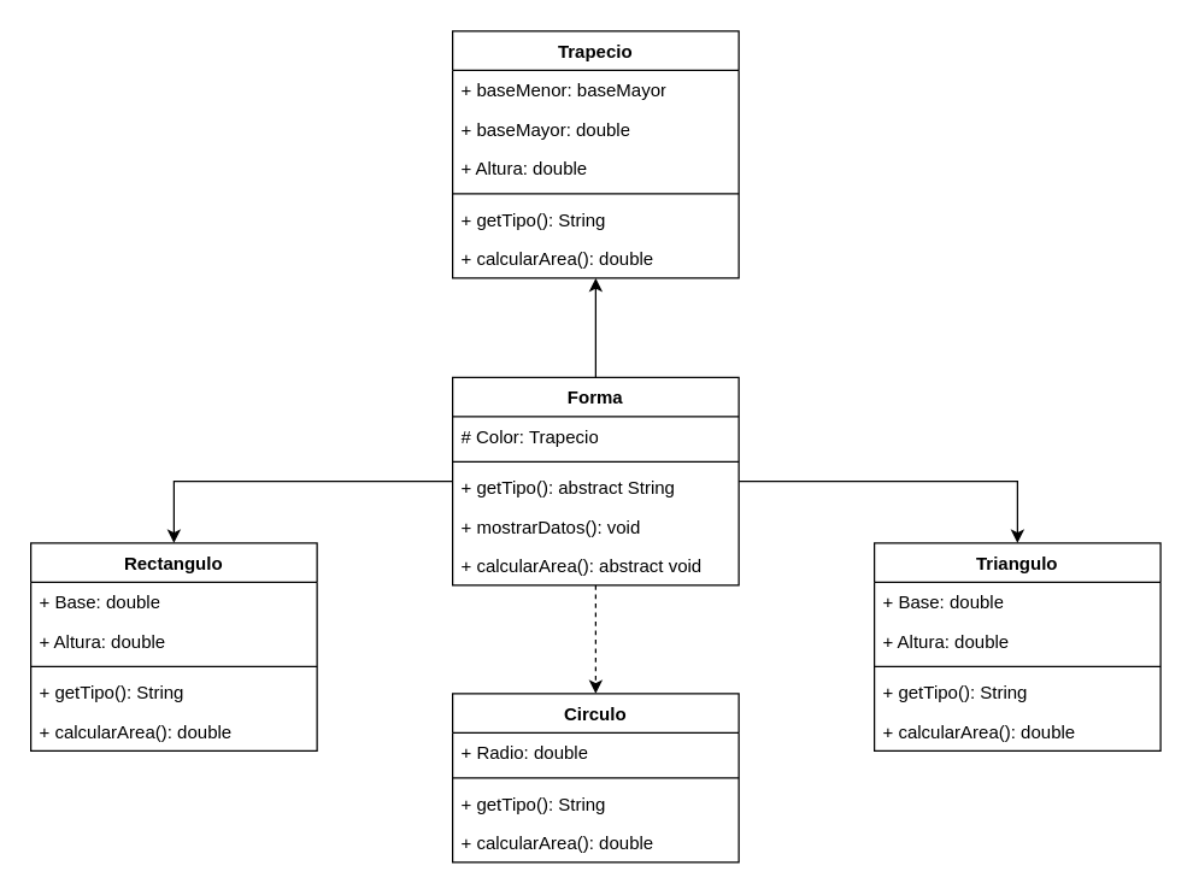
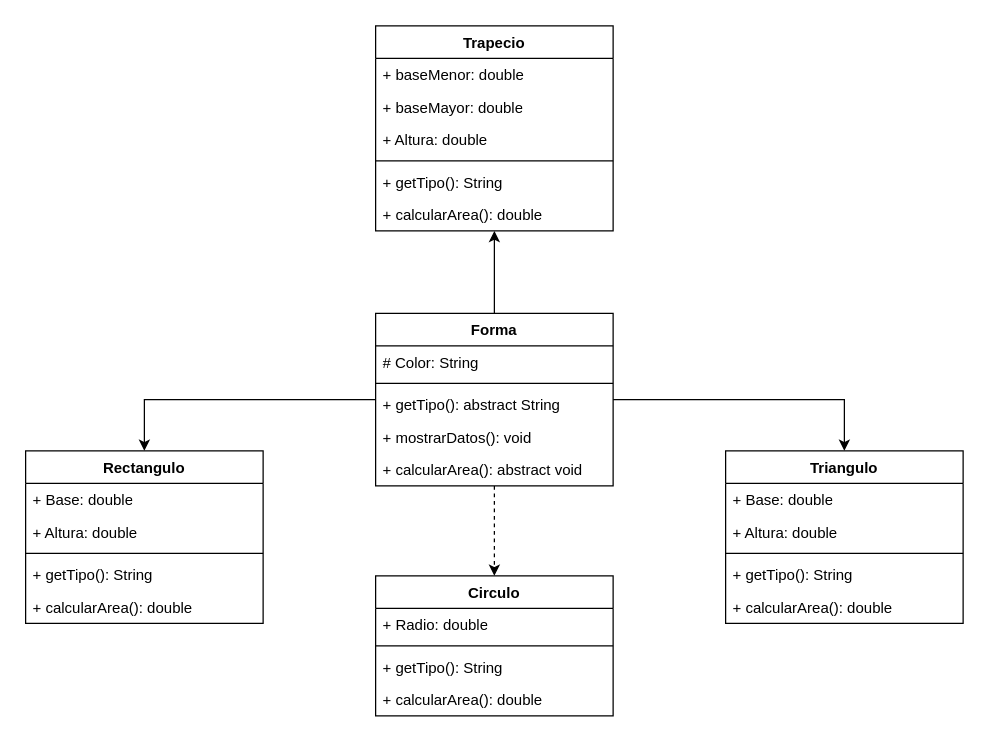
  <mxCell id="0" />
  <mxCell id="1" parent="0" />
  <mxCell id="2" style="edgeStyle=orthogonalEdgeStyle;rounded=0;orthogonalLoop=1;jettySize=auto;html=1;entryX=0.5;entryY=0;entryDx=0;entryDy=0;" parent="1" source="5" target="16" edge="1"><mxGeometry relative="1" as="geometry" /></mxCell>
  <mxCell id="3" style="edgeStyle=orthogonalEdgeStyle;rounded=0;orthogonalLoop=1;jettySize=auto;html=1;entryX=0.5;entryY=0;entryDx=0;entryDy=0;dashed=1;" parent="1" source="5" target="11" edge="1"><mxGeometry relative="1" as="geometry" /></mxCell>
  <mxCell id="4" style="edgeStyle=orthogonalEdgeStyle;rounded=0;orthogonalLoop=1;jettySize=auto;html=1;entryX=0.5;entryY=0;entryDx=0;entryDy=0;" parent="1" source="5" target="22" edge="1"><mxGeometry relative="1" as="geometry" /></mxCell>
  <mxCell id="5" value="Forma" style="swimlane;fontStyle=1;align=center;verticalAlign=top;childLayout=stackLayout;horizontal=1;startSize=26;horizontalStack=0;resizeParent=1;resizeParentMax=0;resizeLast=0;collapsible=1;marginBottom=0;whiteSpace=wrap;html=1;" parent="1" vertex="1"><mxGeometry x="300" y="250" width="190" height="138" as="geometry" /></mxCell>
- <mxCell id="6" value="# Color: Trapecio" style="text;strokeColor=none;fillColor=none;align=left;verticalAlign=top;spacingLeft=4;spacingRight=4;overflow=hidden;rotatable=0;points=[[0,0.5],[1,0.5]];portConstraint=eastwest;whiteSpace=wrap;html=1;" parent="5" vertex="1"><mxGeometry y="26" width="190" height="26" as="geometry" /></mxCell>
+ <mxCell id="6" value="# Color: String" style="text;strokeColor=none;fillColor=none;align=left;verticalAlign=top;spacingLeft=4;spacingRight=4;overflow=hidden;rotatable=0;points=[[0,0.5],[1,0.5]];portConstraint=eastwest;whiteSpace=wrap;html=1;" parent="5" vertex="1"><mxGeometry y="26" width="190" height="26" as="geometry" /></mxCell>
  <mxCell id="7" value="" style="line;strokeWidth=1;fillColor=none;align=left;verticalAlign=middle;spacingTop=-1;spacingLeft=3;spacingRight=3;rotatable=0;labelPosition=right;points=[];portConstraint=eastwest;strokeColor=inherit;" parent="5" vertex="1"><mxGeometry y="52" width="190" height="8" as="geometry" /></mxCell>
  <mxCell id="8" value="+ getTipo(): abstract String" style="text;strokeColor=none;fillColor=none;align=left;verticalAlign=top;spacingLeft=4;spacingRight=4;overflow=hidden;rotatable=0;points=[[0,0.5],[1,0.5]];portConstraint=eastwest;whiteSpace=wrap;html=1;" parent="5" vertex="1"><mxGeometry y="60" width="190" height="26" as="geometry" /></mxCell>
  <mxCell id="9" value="+ mostrarDatos(): void" style="text;strokeColor=none;fillColor=none;align=left;verticalAlign=top;spacingLeft=4;spacingRight=4;overflow=hidden;rotatable=0;points=[[0,0.5],[1,0.5]];portConstraint=eastwest;whiteSpace=wrap;html=1;" parent="5" vertex="1"><mxGeometry y="86" width="190" height="26" as="geometry" /></mxCell>
  <mxCell id="10" value="+ calcularArea(): abstract void" style="text;strokeColor=none;fillColor=none;align=left;verticalAlign=top;spacingLeft=4;spacingRight=4;overflow=hidden;rotatable=0;points=[[0,0.5],[1,0.5]];portConstraint=eastwest;whiteSpace=wrap;html=1;" parent="5" vertex="1"><mxGeometry y="112" width="190" height="26" as="geometry" /></mxCell>
  <mxCell id="11" value="Circulo" style="swimlane;fontStyle=1;align=center;verticalAlign=top;childLayout=stackLayout;horizontal=1;startSize=26;horizontalStack=0;resizeParent=1;resizeParentMax=0;resizeLast=0;collapsible=1;marginBottom=0;whiteSpace=wrap;html=1;" parent="1" vertex="1"><mxGeometry x="300" y="460" width="190" height="112" as="geometry" /></mxCell>
  <mxCell id="12" value="+ Radio: double" style="text;strokeColor=none;fillColor=none;align=left;verticalAlign=top;spacingLeft=4;spacingRight=4;overflow=hidden;rotatable=0;points=[[0,0.5],[1,0.5]];portConstraint=eastwest;whiteSpace=wrap;html=1;" parent="11" vertex="1"><mxGeometry y="26" width="190" height="26" as="geometry" /></mxCell>
  <mxCell id="13" value="" style="line;strokeWidth=1;fillColor=none;align=left;verticalAlign=middle;spacingTop=-1;spacingLeft=3;spacingRight=3;rotatable=0;labelPosition=right;points=[];portConstraint=eastwest;strokeColor=inherit;" parent="11" vertex="1"><mxGeometry y="52" width="190" height="8" as="geometry" /></mxCell>
  <mxCell id="14" value="+ getTipo(): String" style="text;strokeColor=none;fillColor=none;align=left;verticalAlign=top;spacingLeft=4;spacingRight=4;overflow=hidden;rotatable=0;points=[[0,0.5],[1,0.5]];portConstraint=eastwest;whiteSpace=wrap;html=1;" parent="11" vertex="1"><mxGeometry y="60" width="190" height="26" as="geometry" /></mxCell>
  <mxCell id="15" value="+ calcularArea(): double" style="text;strokeColor=none;fillColor=none;align=left;verticalAlign=top;spacingLeft=4;spacingRight=4;overflow=hidden;rotatable=0;points=[[0,0.5],[1,0.5]];portConstraint=eastwest;whiteSpace=wrap;html=1;" parent="11" vertex="1"><mxGeometry y="86" width="190" height="26" as="geometry" /></mxCell>
  <mxCell id="16" value="Rectangulo" style="swimlane;fontStyle=1;align=center;verticalAlign=top;childLayout=stackLayout;horizontal=1;startSize=26;horizontalStack=0;resizeParent=1;resizeParentMax=0;resizeLast=0;collapsible=1;marginBottom=0;whiteSpace=wrap;html=1;" parent="1" vertex="1"><mxGeometry x="20" y="360" width="190" height="138" as="geometry" /></mxCell>
  <mxCell id="17" value="+ Base: double" style="text;strokeColor=none;fillColor=none;align=left;verticalAlign=top;spacingLeft=4;spacingRight=4;overflow=hidden;rotatable=0;points=[[0,0.5],[1,0.5]];portConstraint=eastwest;whiteSpace=wrap;html=1;" parent="16" vertex="1"><mxGeometry y="26" width="190" height="26" as="geometry" /></mxCell>
  <mxCell id="18" value="+ Altura: double" style="text;strokeColor=none;fillColor=none;align=left;verticalAlign=top;spacingLeft=4;spacingRight=4;overflow=hidden;rotatable=0;points=[[0,0.5],[1,0.5]];portConstraint=eastwest;whiteSpace=wrap;html=1;" parent="16" vertex="1"><mxGeometry y="52" width="190" height="26" as="geometry" /></mxCell>
  <mxCell id="19" value="" style="line;strokeWidth=1;fillColor=none;align=left;verticalAlign=middle;spacingTop=-1;spacingLeft=3;spacingRight=3;rotatable=0;labelPosition=right;points=[];portConstraint=eastwest;strokeColor=inherit;" parent="16" vertex="1"><mxGeometry y="78" width="190" height="8" as="geometry" /></mxCell>
  <mxCell id="20" value="+ getTipo(): String" style="text;strokeColor=none;fillColor=none;align=left;verticalAlign=top;spacingLeft=4;spacingRight=4;overflow=hidden;rotatable=0;points=[[0,0.5],[1,0.5]];portConstraint=eastwest;whiteSpace=wrap;html=1;" parent="16" vertex="1"><mxGeometry y="86" width="190" height="26" as="geometry" /></mxCell>
  <mxCell id="21" value="+ calcularArea(): double" style="text;strokeColor=none;fillColor=none;align=left;verticalAlign=top;spacingLeft=4;spacingRight=4;overflow=hidden;rotatable=0;points=[[0,0.5],[1,0.5]];portConstraint=eastwest;whiteSpace=wrap;html=1;" parent="16" vertex="1"><mxGeometry y="112" width="190" height="26" as="geometry" /></mxCell>
  <mxCell id="22" value="Triangulo" style="swimlane;fontStyle=1;align=center;verticalAlign=top;childLayout=stackLayout;horizontal=1;startSize=26;horizontalStack=0;resizeParent=1;resizeParentMax=0;resizeLast=0;collapsible=1;marginBottom=0;whiteSpace=wrap;html=1;" parent="1" vertex="1"><mxGeometry x="580" y="360" width="190" height="138" as="geometry" /></mxCell>
  <mxCell id="23" value="+ Base: double" style="text;strokeColor=none;fillColor=none;align=left;verticalAlign=top;spacingLeft=4;spacingRight=4;overflow=hidden;rotatable=0;points=[[0,0.5],[1,0.5]];portConstraint=eastwest;whiteSpace=wrap;html=1;" parent="22" vertex="1"><mxGeometry y="26" width="190" height="26" as="geometry" /></mxCell>
  <mxCell id="24" value="+ Altura: double" style="text;strokeColor=none;fillColor=none;align=left;verticalAlign=top;spacingLeft=4;spacingRight=4;overflow=hidden;rotatable=0;points=[[0,0.5],[1,0.5]];portConstraint=eastwest;whiteSpace=wrap;html=1;" parent="22" vertex="1"><mxGeometry y="52" width="190" height="26" as="geometry" /></mxCell>
  <mxCell id="25" value="" style="line;strokeWidth=1;fillColor=none;align=left;verticalAlign=middle;spacingTop=-1;spacingLeft=3;spacingRight=3;rotatable=0;labelPosition=right;points=[];portConstraint=eastwest;strokeColor=inherit;" parent="22" vertex="1"><mxGeometry y="78" width="190" height="8" as="geometry" /></mxCell>
  <mxCell id="26" value="+ getTipo(): String" style="text;strokeColor=none;fillColor=none;align=left;verticalAlign=top;spacingLeft=4;spacingRight=4;overflow=hidden;rotatable=0;points=[[0,0.5],[1,0.5]];portConstraint=eastwest;whiteSpace=wrap;html=1;" parent="22" vertex="1"><mxGeometry y="86" width="190" height="26" as="geometry" /></mxCell>
  <mxCell id="27" value="+ calcularArea(): double" style="text;strokeColor=none;fillColor=none;align=left;verticalAlign=top;spacingLeft=4;spacingRight=4;overflow=hidden;rotatable=0;points=[[0,0.5],[1,0.5]];portConstraint=eastwest;whiteSpace=wrap;html=1;" parent="22" vertex="1"><mxGeometry y="112" width="190" height="26" as="geometry" /></mxCell>
  <mxCell id="28" value="Trapecio" style="swimlane;fontStyle=1;align=center;verticalAlign=top;childLayout=stackLayout;horizontal=1;startSize=26;horizontalStack=0;resizeParent=1;resizeParentMax=0;resizeLast=0;collapsible=1;marginBottom=0;whiteSpace=wrap;html=1;" parent="1" vertex="1"><mxGeometry x="300" y="20" width="190" height="164" as="geometry" /></mxCell>
- <mxCell id="29" value="+ baseMenor: baseMayor" style="text;strokeColor=none;fillColor=none;align=left;verticalAlign=top;spacingLeft=4;spacingRight=4;overflow=hidden;rotatable=0;points=[[0,0.5],[1,0.5]];portConstraint=eastwest;whiteSpace=wrap;html=1;" parent="28" vertex="1"><mxGeometry y="26" width="190" height="26" as="geometry" /></mxCell>
+ <mxCell id="29" value="+ baseMenor: double" style="text;strokeColor=none;fillColor=none;align=left;verticalAlign=top;spacingLeft=4;spacingRight=4;overflow=hidden;rotatable=0;points=[[0,0.5],[1,0.5]];portConstraint=eastwest;whiteSpace=wrap;html=1;" parent="28" vertex="1"><mxGeometry y="26" width="190" height="26" as="geometry" /></mxCell>
  <mxCell id="30" value="+ baseMayor: double" style="text;strokeColor=none;fillColor=none;align=left;verticalAlign=top;spacingLeft=4;spacingRight=4;overflow=hidden;rotatable=0;points=[[0,0.5],[1,0.5]];portConstraint=eastwest;whiteSpace=wrap;html=1;" parent="28" vertex="1"><mxGeometry y="52" width="190" height="26" as="geometry" /></mxCell>
  <mxCell id="31" value="+ Altura: double" style="text;strokeColor=none;fillColor=none;align=left;verticalAlign=top;spacingLeft=4;spacingRight=4;overflow=hidden;rotatable=0;points=[[0,0.5],[1,0.5]];portConstraint=eastwest;whiteSpace=wrap;html=1;" parent="28" vertex="1"><mxGeometry y="78" width="190" height="26" as="geometry" /></mxCell>
  <mxCell id="32" value="" style="line;strokeWidth=1;fillColor=none;align=left;verticalAlign=middle;spacingTop=-1;spacingLeft=3;spacingRight=3;rotatable=0;labelPosition=right;points=[];portConstraint=eastwest;strokeColor=inherit;" parent="28" vertex="1"><mxGeometry y="104" width="190" height="8" as="geometry" /></mxCell>
  <mxCell id="33" value="+ getTipo(): String" style="text;strokeColor=none;fillColor=none;align=left;verticalAlign=top;spacingLeft=4;spacingRight=4;overflow=hidden;rotatable=0;points=[[0,0.5],[1,0.5]];portConstraint=eastwest;whiteSpace=wrap;html=1;" parent="28" vertex="1"><mxGeometry y="112" width="190" height="26" as="geometry" /></mxCell>
  <mxCell id="34" value="+ calcularArea(): double" style="text;strokeColor=none;fillColor=none;align=left;verticalAlign=top;spacingLeft=4;spacingRight=4;overflow=hidden;rotatable=0;points=[[0,0.5],[1,0.5]];portConstraint=eastwest;whiteSpace=wrap;html=1;" parent="28" vertex="1"><mxGeometry y="138" width="190" height="26" as="geometry" /></mxCell>
  <mxCell id="35" style="edgeStyle=orthogonalEdgeStyle;rounded=0;orthogonalLoop=1;jettySize=auto;html=1;entryX=0.5;entryY=1;entryDx=0;entryDy=0;entryPerimeter=0;" parent="1" source="5" target="34" edge="1"><mxGeometry relative="1" as="geometry" /></mxCell>
